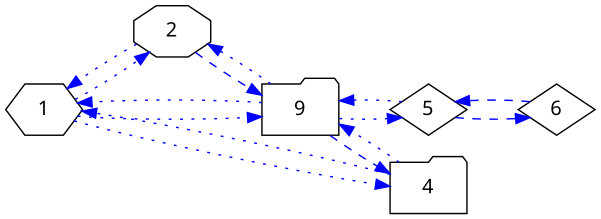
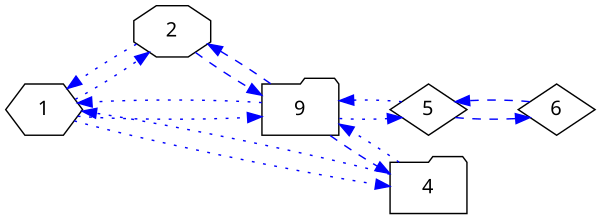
  digraph {
    fontname="Noto Sans"
    rankdir=LR
    node [fontname="Noto Sans" shape=folder]
    edge [color=blue fontname="Noto Sans" style=dotted]
    1 [shape=hexagon]
    2 [shape=octagon]
    n3 [label=9]
    4
    5 [shape=diamond]
    6 [shape=diamond]
    1 -> 2
    1 -> n3
    1 -> 4
    2 -> 1
    2 -> n3 [style=dashed]
    n3 -> 1
-   n3 -> 2
+   n3 -> 2 [style=dashed]
    n3 -> 4 [style=dashed]
    n3 -> 5
    4 -> 1
    4 -> n3
    5 -> n3
    5 -> 6 [style=dashed]
    6 -> 5 [style=dashed]
  }
